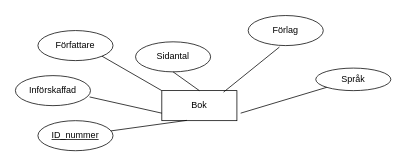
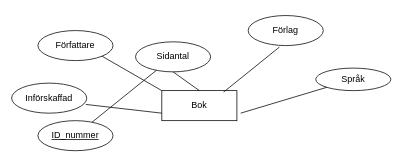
  <mxCell id="0" />
  <mxCell id="1" parent="0" />
  <mxCell id="2" value="Bok" style="whiteSpace=wrap;html=1;align=center;" parent="1" vertex="1"><mxGeometry x="215" y="120" width="100" height="40" as="geometry" /></mxCell>
  <mxCell id="3" value="Författare" style="ellipse;whiteSpace=wrap;html=1;align=center;" parent="1" vertex="1"><mxGeometry x="50" y="40" width="100" height="40" as="geometry" /></mxCell>
  <mxCell id="4" value="Sidantal" style="ellipse;whiteSpace=wrap;html=1;align=center;" parent="1" vertex="1"><mxGeometry x="180" y="55" width="100" height="40" as="geometry" /></mxCell>
  <mxCell id="5" value="Förlag" style="ellipse;whiteSpace=wrap;html=1;align=center;" parent="1" vertex="1"><mxGeometry x="330" y="20" width="100" height="40" as="geometry" /></mxCell>
- <mxCell id="6" value="Införskaffad" style="ellipse;whiteSpace=wrap;html=1;align=center;" parent="1" vertex="1"><mxGeometry x="20" y="100" width="100" height="40" as="geometry" /></mxCell>
+ <mxCell id="6" value="Införskaffad" style="ellipse;whiteSpace=wrap;html=1;align=center;" parent="1" vertex="1"><mxGeometry x="15" y="110" width="100" height="40" as="geometry" /></mxCell>
  <mxCell id="7" value="Språk" style="ellipse;whiteSpace=wrap;html=1;align=center;" parent="1" vertex="1"><mxGeometry x="420" y="90" width="100" height="30" as="geometry" /></mxCell>
  <mxCell id="8" value="" style="endArrow=none;html=1;rounded=0;entryX=0;entryY=0.75;entryDx=0;entryDy=0;exitX=0.988;exitY=0.71;exitDx=0;exitDy=0;exitPerimeter=0;" edge="1" parent="1" source="6" target="2"><mxGeometry relative="1" as="geometry"><mxPoint x="120" y="160" as="sourcePoint" /><mxPoint x="280" y="160" as="targetPoint" /></mxGeometry></mxCell>
  <mxCell id="9" value="" style="endArrow=none;html=1;rounded=0;entryX=0;entryY=1;entryDx=0;entryDy=0;" edge="1" parent="1" target="7"><mxGeometry relative="1" as="geometry"><mxPoint x="320" y="150" as="sourcePoint" /><mxPoint x="510" y="170" as="targetPoint" /></mxGeometry></mxCell>
  <mxCell id="10" value="" style="endArrow=none;html=1;rounded=0;exitX=0.822;exitY=0.05;exitDx=0;exitDy=0;exitPerimeter=0;entryX=0.416;entryY=1.05;entryDx=0;entryDy=0;entryPerimeter=0;" edge="1" parent="1" source="2" target="5"><mxGeometry relative="1" as="geometry"><mxPoint x="210" y="80" as="sourcePoint" /><mxPoint x="370" y="70" as="targetPoint" /></mxGeometry></mxCell>
  <mxCell id="11" value="" style="endArrow=none;html=1;rounded=0;exitX=1;exitY=1;exitDx=0;exitDy=0;entryX=0;entryY=0;entryDx=0;entryDy=0;" edge="1" parent="1" source="3" target="2"><mxGeometry relative="1" as="geometry"><mxPoint x="130" y="90" as="sourcePoint" /><mxPoint x="290" y="90" as="targetPoint" /></mxGeometry></mxCell>
  <mxCell id="12" value="" style="endArrow=none;html=1;rounded=0;exitX=0.5;exitY=1;exitDx=0;exitDy=0;entryX=0.5;entryY=0;entryDx=0;entryDy=0;" edge="1" parent="1" source="4" target="2"><mxGeometry relative="1" as="geometry"><mxPoint x="160" y="80" as="sourcePoint" /><mxPoint x="320" y="80" as="targetPoint" /></mxGeometry></mxCell>
  <mxCell id="13" value="ID_nummer" style="ellipse;whiteSpace=wrap;html=1;align=center;fontStyle=4;" vertex="1" parent="1"><mxGeometry x="50" y="160" width="100" height="40" as="geometry" /></mxCell>
- <mxCell id="14" value="" style="endArrow=none;html=1;rounded=0;entryX=0.334;entryY=0.99;entryDx=0;entryDy=0;entryPerimeter=0;" edge="1" parent="1" source="13" target="2"><mxGeometry relative="1" as="geometry"><mxPoint x="150" y="200" as="sourcePoint" /><mxPoint x="310" y="200" as="targetPoint" /></mxGeometry></mxCell>
+ <mxCell id="14" value="" style="endArrow=none;html=1;rounded=0;" edge="1" parent="1" source="13" target="4"><mxGeometry relative="1" as="geometry"><mxPoint x="150" y="200" as="sourcePoint" /><mxPoint x="310" y="200" as="targetPoint" /></mxGeometry></mxCell>
